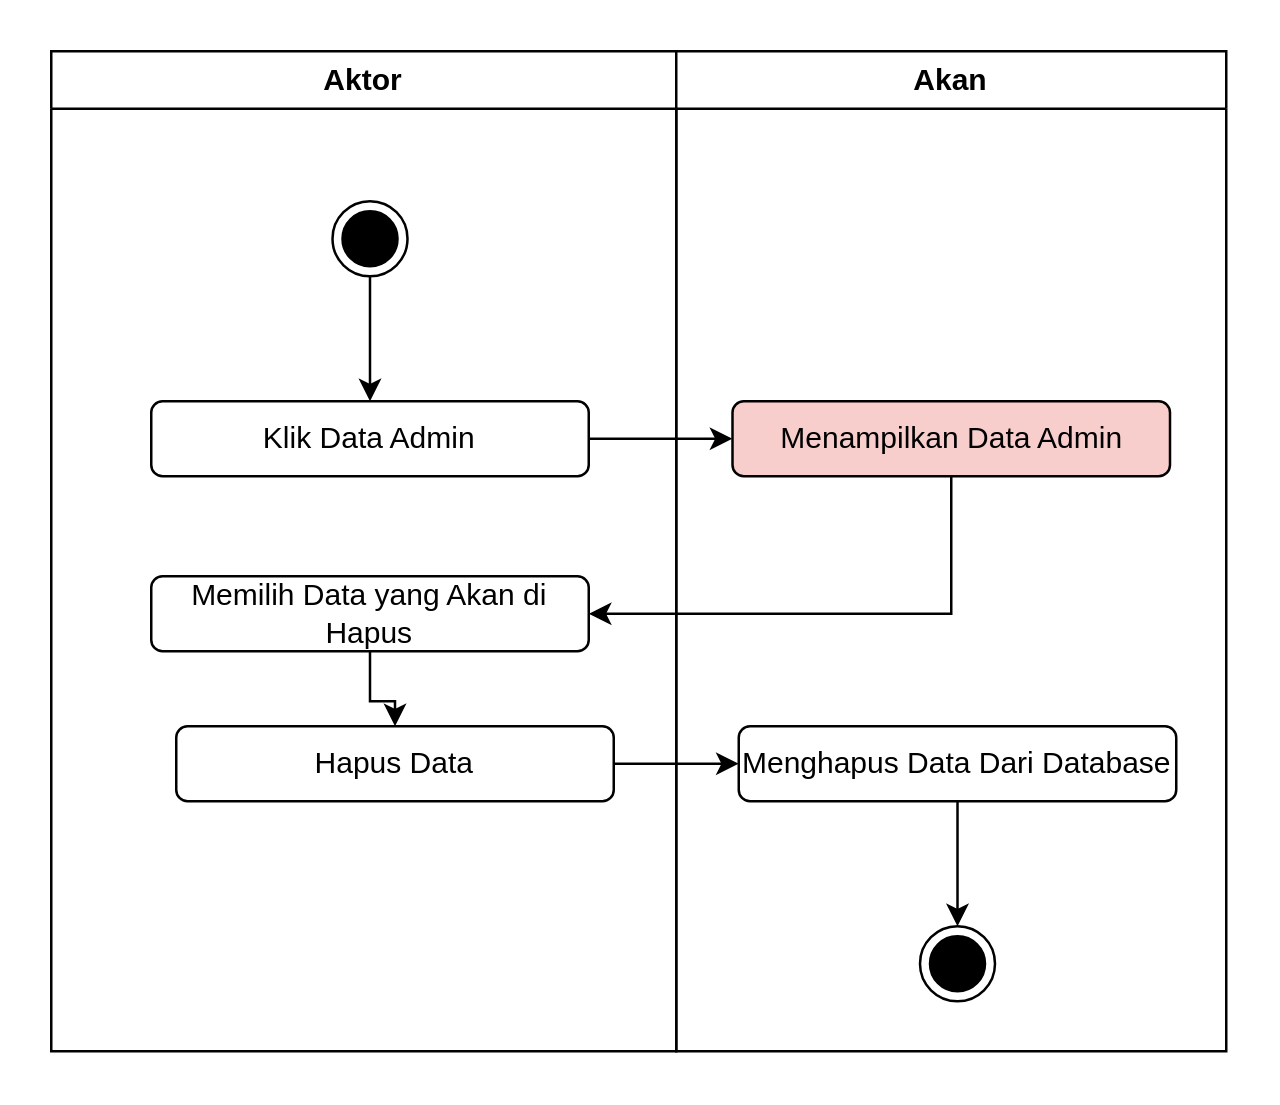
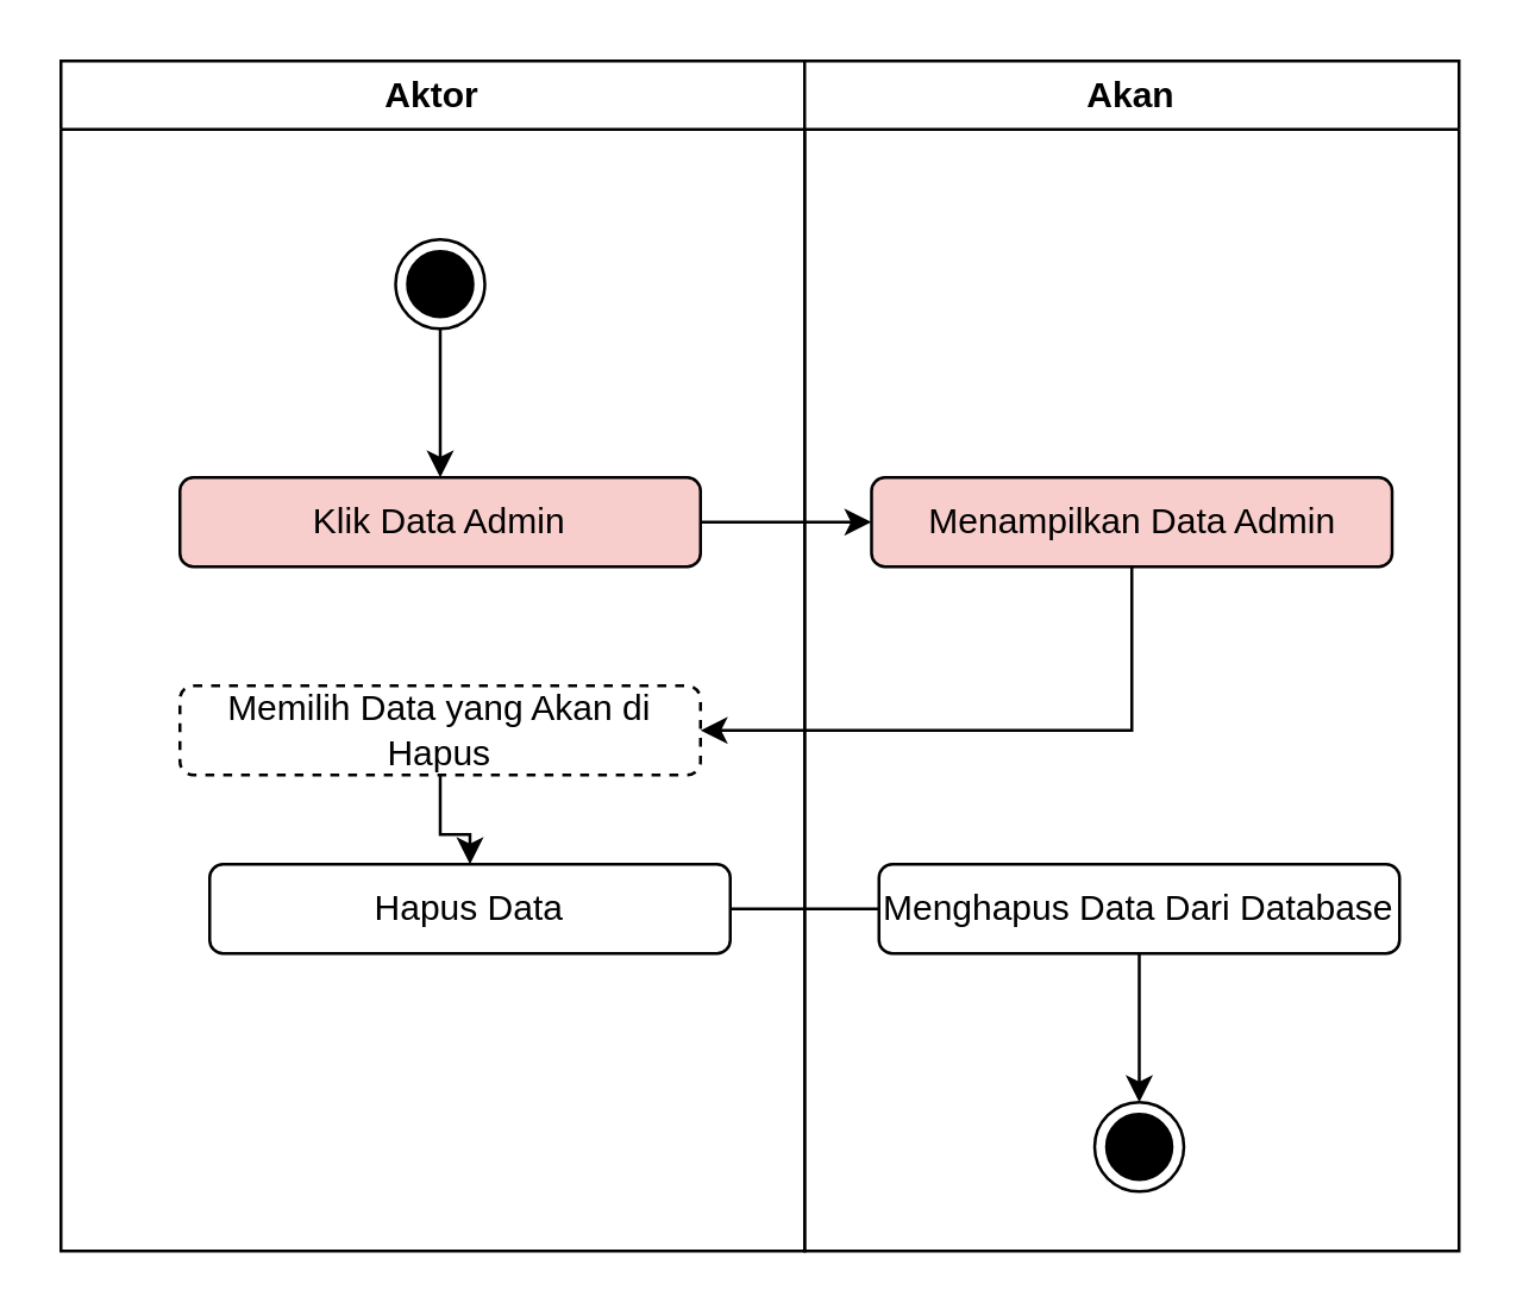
  <mxCell id="0" />
  <mxCell id="1" parent="0" />
  <mxCell id="2" value="Aktor" style="swimlane;whiteSpace=wrap;html=1;" vertex="1" parent="1"><mxGeometry x="20" y="20" width="250" height="400" as="geometry" /></mxCell>
  <mxCell id="3" style="edgeStyle=orthogonalEdgeStyle;rounded=0;orthogonalLoop=1;jettySize=auto;html=1;entryX=0.5;entryY=0;entryDx=0;entryDy=0;" edge="1" parent="2" source="4" target="5"><mxGeometry relative="1" as="geometry" /></mxCell>
  <mxCell id="4" value="" style="ellipse;html=1;shape=endState;fillColor=#000000;strokeColor=#000000;" vertex="1" parent="2"><mxGeometry x="112.5" y="60" width="30" height="30" as="geometry" /></mxCell>
- <mxCell id="5" value="Klik Data Admin" style="rounded=1;whiteSpace=wrap;html=1;" vertex="1" parent="2"><mxGeometry x="40" y="140" width="175" height="30" as="geometry" /></mxCell>
+ <mxCell id="5" value="Klik Data Admin" style="rounded=1;whiteSpace=wrap;html=1;fillColor=#f8cecc;" vertex="1" parent="2"><mxGeometry x="40" y="140" width="175" height="30" as="geometry" /></mxCell>
  <mxCell id="6" style="edgeStyle=orthogonalEdgeStyle;rounded=0;orthogonalLoop=1;jettySize=auto;html=1;" edge="1" parent="2" source="7" target="8"><mxGeometry relative="1" as="geometry" /></mxCell>
- <mxCell id="7" value="Memilih Data yang Akan di Hapus" style="rounded=1;whiteSpace=wrap;html=1;" vertex="1" parent="2"><mxGeometry x="40" y="210" width="175" height="30" as="geometry" /></mxCell>
+ <mxCell id="7" value="Memilih Data yang Akan di Hapus" style="rounded=1;whiteSpace=wrap;html=1;dashed=1;" vertex="1" parent="2"><mxGeometry x="40" y="210" width="175" height="30" as="geometry" /></mxCell>
  <mxCell id="8" value="Hapus Data" style="rounded=1;whiteSpace=wrap;html=1;" vertex="1" parent="2"><mxGeometry x="50" y="270" width="175" height="30" as="geometry" /></mxCell>
  <mxCell id="9" value="Akan" style="swimlane;whiteSpace=wrap;html=1;" vertex="1" parent="1"><mxGeometry x="270" y="20" width="220" height="400" as="geometry" /></mxCell>
  <mxCell id="10" value="Menampilkan Data Admin" style="rounded=1;whiteSpace=wrap;html=1;fillColor=#f8cecc;" vertex="1" parent="9"><mxGeometry x="22.5" y="140" width="175" height="30" as="geometry" /></mxCell>
  <mxCell id="11" style="edgeStyle=orthogonalEdgeStyle;rounded=0;orthogonalLoop=1;jettySize=auto;html=1;entryX=0.5;entryY=0;entryDx=0;entryDy=0;" edge="1" parent="9" source="12" target="13"><mxGeometry relative="1" as="geometry" /></mxCell>
  <mxCell id="12" value="Menghapus Data Dari Database" style="rounded=1;whiteSpace=wrap;html=1;" vertex="1" parent="9"><mxGeometry x="25" y="270" width="175" height="30" as="geometry" /></mxCell>
  <mxCell id="13" value="" style="ellipse;html=1;shape=endState;fillColor=#000000;strokeColor=#000000;" vertex="1" parent="9"><mxGeometry x="97.5" y="350" width="30" height="30" as="geometry" /></mxCell>
  <mxCell id="14" style="edgeStyle=orthogonalEdgeStyle;rounded=0;orthogonalLoop=1;jettySize=auto;html=1;exitX=1;exitY=0.5;exitDx=0;exitDy=0;entryX=0;entryY=0.5;entryDx=0;entryDy=0;" edge="1" parent="1" source="5" target="10"><mxGeometry relative="1" as="geometry" /></mxCell>
- <mxCell id="15" style="edgeStyle=orthogonalEdgeStyle;rounded=0;orthogonalLoop=1;jettySize=auto;html=1;exitX=1;exitY=0.5;exitDx=0;exitDy=0;entryX=0;entryY=0.5;entryDx=0;entryDy=0;" edge="1" parent="1" source="8" target="12"><mxGeometry relative="1" as="geometry" /></mxCell>
+ <mxCell id="15" style="edgeStyle=orthogonalEdgeStyle;rounded=0;orthogonalLoop=1;jettySize=auto;html=1;exitX=1;exitY=0.5;exitDx=0;exitDy=0;entryX=0;entryY=0.5;entryDx=0;entryDy=0;endArrow=none;" edge="1" parent="1" source="8" target="12"><mxGeometry relative="1" as="geometry" /></mxCell>
  <mxCell id="16" style="edgeStyle=orthogonalEdgeStyle;rounded=0;orthogonalLoop=1;jettySize=auto;html=1;entryX=1;entryY=0.5;entryDx=0;entryDy=0;" edge="1" parent="1" source="10" target="7"><mxGeometry relative="1" as="geometry"><Array as="points"><mxPoint x="380" y="245" /></Array></mxGeometry></mxCell>
